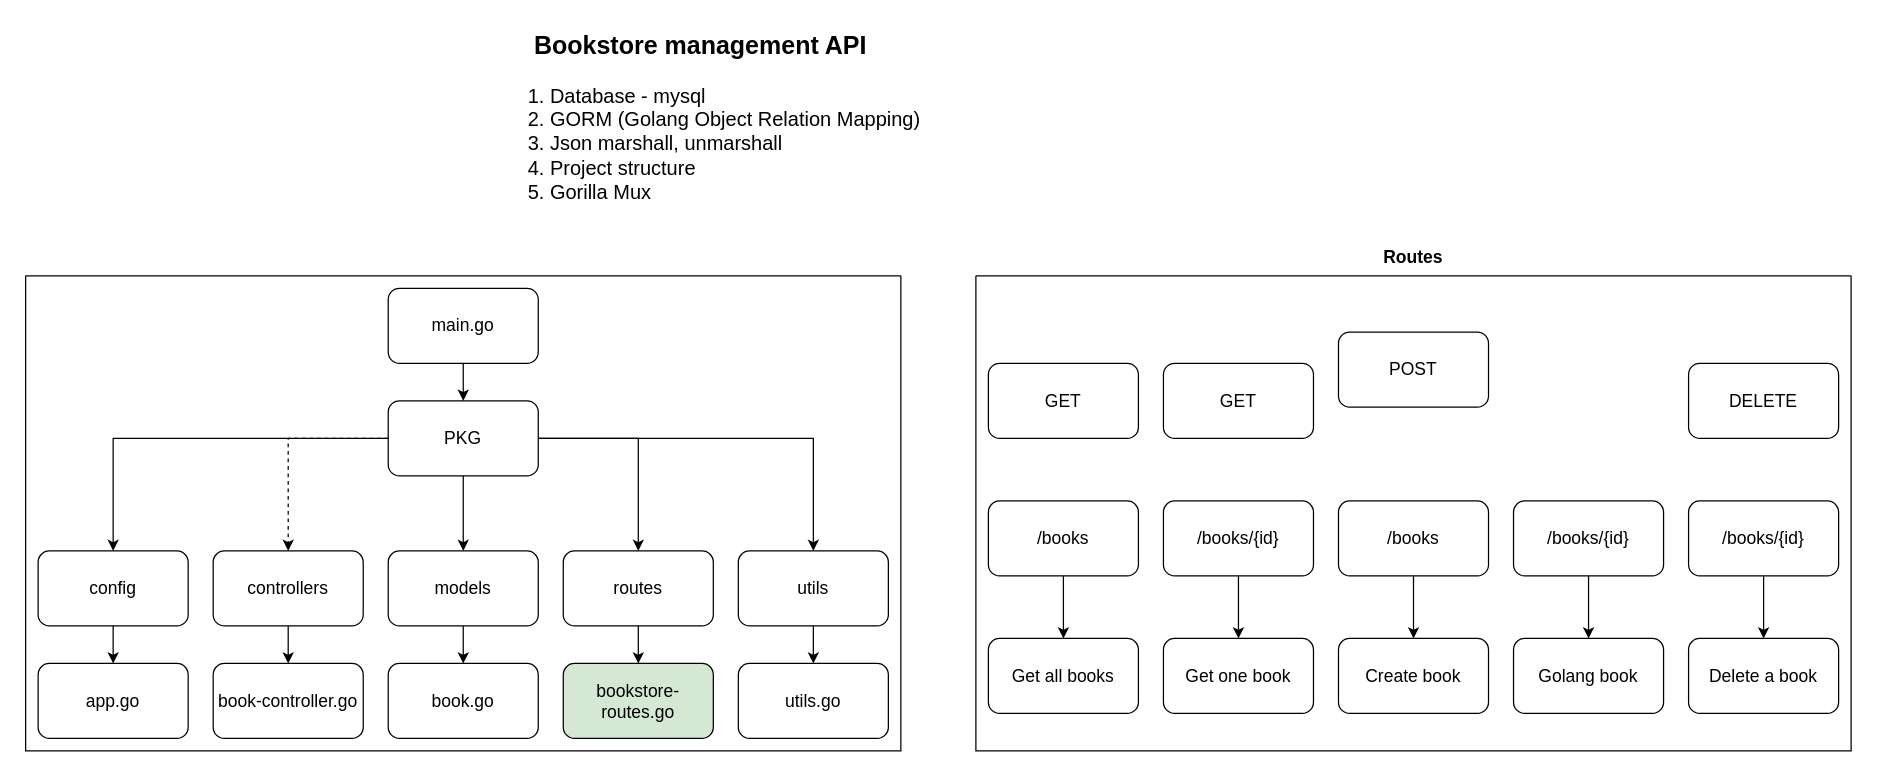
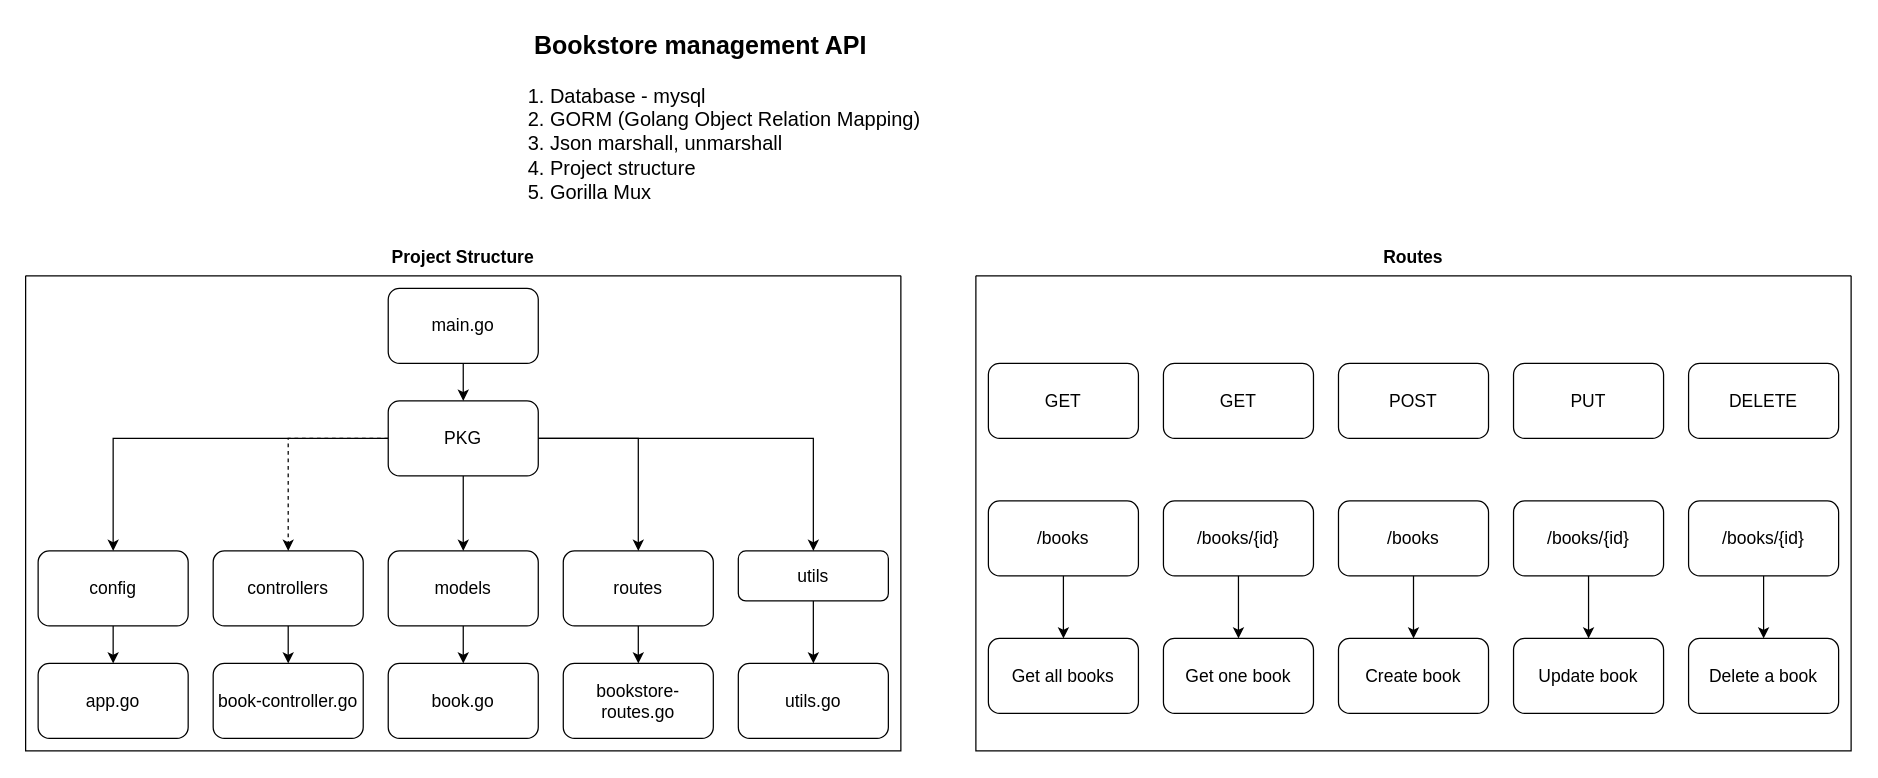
  <mxCell id="0" />
  <mxCell id="1" parent="0" />
  <mxCell id="2" value="&lt;b style=&quot;font-size: 20px;&quot;&gt;Bookstore management API&lt;/b&gt;" style="text;html=1;strokeColor=none;fillColor=none;align=center;verticalAlign=middle;whiteSpace=wrap;rounded=0;fontSize=20;" vertex="1" parent="1"><mxGeometry x="290" y="20" width="540" height="30" as="geometry" /></mxCell>
  <mxCell id="3" value="1. Database - mysql&lt;br&gt;2. GORM (Golang Object Relation Mapping)&lt;br&gt;3. Json marshall, unmarshall&lt;br&gt;4. Project structure&lt;br&gt;5. Gorilla Mux&amp;nbsp;" style="text;html=1;strokeColor=none;fillColor=none;align=left;verticalAlign=top;whiteSpace=wrap;rounded=0;fontSize=16;" vertex="1" parent="1"><mxGeometry x="420" y="60" width="340" height="100" as="geometry" /></mxCell>
  <mxCell id="4" style="edgeStyle=orthogonalEdgeStyle;rounded=0;orthogonalLoop=1;jettySize=auto;html=1;fontSize=14;" edge="1" parent="1" source="5" target="11"><mxGeometry relative="1" as="geometry" /></mxCell>
  <mxCell id="5" value="main.go" style="rounded=1;whiteSpace=wrap;html=1;fontSize=14;" vertex="1" parent="1"><mxGeometry x="310" y="230" width="120" height="60" as="geometry" /></mxCell>
  <mxCell id="6" style="edgeStyle=orthogonalEdgeStyle;rounded=0;orthogonalLoop=1;jettySize=auto;html=1;fontSize=14;" edge="1" parent="1" source="11" target="17"><mxGeometry relative="1" as="geometry" /></mxCell>
  <mxCell id="7" style="edgeStyle=orthogonalEdgeStyle;rounded=0;orthogonalLoop=1;jettySize=auto;html=1;fontSize=14;dashed=1;" edge="1" parent="1" source="11" target="15"><mxGeometry relative="1" as="geometry" /></mxCell>
  <mxCell id="8" style="edgeStyle=orthogonalEdgeStyle;rounded=0;orthogonalLoop=1;jettySize=auto;html=1;fontSize=14;" edge="1" parent="1" source="11" target="13"><mxGeometry relative="1" as="geometry" /></mxCell>
  <mxCell id="9" style="edgeStyle=orthogonalEdgeStyle;rounded=0;orthogonalLoop=1;jettySize=auto;html=1;fontSize=14;" edge="1" parent="1" source="11" target="19"><mxGeometry relative="1" as="geometry" /></mxCell>
  <mxCell id="10" style="edgeStyle=orthogonalEdgeStyle;rounded=0;orthogonalLoop=1;jettySize=auto;html=1;fontSize=14;" edge="1" parent="1" source="11" target="21"><mxGeometry relative="1" as="geometry" /></mxCell>
  <mxCell id="11" value="PKG" style="rounded=1;whiteSpace=wrap;html=1;fontSize=14;" vertex="1" parent="1"><mxGeometry x="310" y="320" width="120" height="60" as="geometry" /></mxCell>
  <mxCell id="12" style="edgeStyle=orthogonalEdgeStyle;rounded=0;orthogonalLoop=1;jettySize=auto;html=1;fontSize=14;" edge="1" parent="1" source="13" target="22"><mxGeometry relative="1" as="geometry" /></mxCell>
  <mxCell id="13" value="config" style="rounded=1;whiteSpace=wrap;html=1;fontSize=14;" vertex="1" parent="1"><mxGeometry x="30" y="440" width="120" height="60" as="geometry" /></mxCell>
  <mxCell id="14" style="edgeStyle=orthogonalEdgeStyle;rounded=0;orthogonalLoop=1;jettySize=auto;html=1;fontSize=14;" edge="1" parent="1" source="15" target="23"><mxGeometry relative="1" as="geometry" /></mxCell>
  <mxCell id="15" value="controllers" style="rounded=1;whiteSpace=wrap;html=1;fontSize=14;" vertex="1" parent="1"><mxGeometry x="170" y="440" width="120" height="60" as="geometry" /></mxCell>
  <mxCell id="16" style="edgeStyle=orthogonalEdgeStyle;rounded=0;orthogonalLoop=1;jettySize=auto;html=1;entryX=0.5;entryY=0;entryDx=0;entryDy=0;fontSize=14;" edge="1" parent="1" source="17" target="24"><mxGeometry relative="1" as="geometry" /></mxCell>
  <mxCell id="17" value="models" style="rounded=1;whiteSpace=wrap;html=1;fontSize=14;" vertex="1" parent="1"><mxGeometry x="310" y="440" width="120" height="60" as="geometry" /></mxCell>
  <mxCell id="18" style="edgeStyle=orthogonalEdgeStyle;rounded=0;orthogonalLoop=1;jettySize=auto;html=1;entryX=0.5;entryY=0;entryDx=0;entryDy=0;fontSize=14;" edge="1" parent="1" source="19" target="25"><mxGeometry relative="1" as="geometry" /></mxCell>
  <mxCell id="19" value="routes" style="rounded=1;whiteSpace=wrap;html=1;fontSize=14;" vertex="1" parent="1"><mxGeometry x="450" y="440" width="120" height="60" as="geometry" /></mxCell>
  <mxCell id="20" style="edgeStyle=orthogonalEdgeStyle;rounded=0;orthogonalLoop=1;jettySize=auto;html=1;fontSize=14;" edge="1" parent="1" source="21" target="26"><mxGeometry relative="1" as="geometry" /></mxCell>
- <mxCell id="21" value="utils" style="rounded=1;whiteSpace=wrap;html=1;fontSize=14;" vertex="1" parent="1"><mxGeometry x="590" y="440" width="120" height="60" as="geometry" /></mxCell>
+ <mxCell id="21" value="utils" style="rounded=1;whiteSpace=wrap;html=1;fontSize=14;" vertex="1" parent="1"><mxGeometry x="590" y="440" width="120" height="40" as="geometry" /></mxCell>
  <mxCell id="22" value="app.go" style="rounded=1;whiteSpace=wrap;html=1;fontSize=14;" vertex="1" parent="1"><mxGeometry x="30" y="530" width="120" height="60" as="geometry" /></mxCell>
  <mxCell id="23" value="book-controller.go" style="rounded=1;whiteSpace=wrap;html=1;fontSize=14;" vertex="1" parent="1"><mxGeometry x="170" y="530" width="120" height="60" as="geometry" /></mxCell>
  <mxCell id="24" value="book.go" style="rounded=1;whiteSpace=wrap;html=1;fontSize=14;" vertex="1" parent="1"><mxGeometry x="310" y="530" width="120" height="60" as="geometry" /></mxCell>
- <mxCell id="25" value="bookstore-routes.go" style="rounded=1;whiteSpace=wrap;html=1;fontSize=14;fillColor=#d5e8d4;" vertex="1" parent="1"><mxGeometry x="450" y="530" width="120" height="60" as="geometry" /></mxCell>
+ <mxCell id="25" value="bookstore-routes.go" style="rounded=1;whiteSpace=wrap;html=1;fontSize=14;" vertex="1" parent="1"><mxGeometry x="450" y="530" width="120" height="60" as="geometry" /></mxCell>
  <mxCell id="26" value="utils.go" style="rounded=1;whiteSpace=wrap;html=1;fontSize=14;" vertex="1" parent="1"><mxGeometry x="590" y="530" width="120" height="60" as="geometry" /></mxCell>
+ <mxCell id="27" value="&lt;b&gt;Project Structure&lt;/b&gt;" style="text;html=1;strokeColor=none;fillColor=none;align=center;verticalAlign=middle;whiteSpace=wrap;rounded=0;fontSize=14;" vertex="1" parent="1"><mxGeometry x="265" y="190" width="210" height="30" as="geometry" /></mxCell>
  <mxCell id="28" value="" style="swimlane;startSize=0;fontSize=14;" vertex="1" parent="1"><mxGeometry x="20" y="220" width="700" height="380" as="geometry" /></mxCell>
  <mxCell id="29" value="&lt;b&gt;Routes&lt;/b&gt;" style="text;html=1;strokeColor=none;fillColor=none;align=center;verticalAlign=middle;whiteSpace=wrap;rounded=0;fontSize=14;" vertex="1" parent="1"><mxGeometry x="1025" y="190" width="210" height="30" as="geometry" /></mxCell>
  <mxCell id="30" value="" style="swimlane;startSize=0;fontSize=14;" vertex="1" parent="1"><mxGeometry x="780" y="220" width="700" height="380" as="geometry" /></mxCell>
  <mxCell id="31" value="/books" style="rounded=1;whiteSpace=wrap;html=1;fontSize=14;" vertex="1" parent="30"><mxGeometry x="10" y="180" width="120" height="60" as="geometry" /></mxCell>
  <mxCell id="32" value="/books/{id}" style="rounded=1;whiteSpace=wrap;html=1;fontSize=14;" vertex="1" parent="30"><mxGeometry x="150" y="180" width="120" height="60" as="geometry" /></mxCell>
  <mxCell id="33" value="/books" style="rounded=1;whiteSpace=wrap;html=1;fontSize=14;" vertex="1" parent="30"><mxGeometry x="290" y="180" width="120" height="60" as="geometry" /></mxCell>
  <mxCell id="34" value="/books/{id}" style="rounded=1;whiteSpace=wrap;html=1;fontSize=14;" vertex="1" parent="30"><mxGeometry x="430" y="180" width="120" height="60" as="geometry" /></mxCell>
  <mxCell id="35" value="/books/{id}" style="rounded=1;whiteSpace=wrap;html=1;fontSize=14;" vertex="1" parent="30"><mxGeometry x="570" y="180" width="120" height="60" as="geometry" /></mxCell>
  <mxCell id="36" value="Get all books" style="rounded=1;whiteSpace=wrap;html=1;fontSize=14;" vertex="1" parent="30"><mxGeometry x="10" y="290" width="120" height="60" as="geometry" /></mxCell>
  <mxCell id="37" style="edgeStyle=orthogonalEdgeStyle;rounded=0;orthogonalLoop=1;jettySize=auto;html=1;fontSize=14;" edge="1" parent="30" source="31" target="36"><mxGeometry relative="1" as="geometry" /></mxCell>
  <mxCell id="38" value="Get one book" style="rounded=1;whiteSpace=wrap;html=1;fontSize=14;" vertex="1" parent="30"><mxGeometry x="150" y="290" width="120" height="60" as="geometry" /></mxCell>
  <mxCell id="39" style="edgeStyle=orthogonalEdgeStyle;rounded=0;orthogonalLoop=1;jettySize=auto;html=1;fontSize=14;" edge="1" parent="30" source="32" target="38"><mxGeometry relative="1" as="geometry" /></mxCell>
  <mxCell id="40" value="Create book" style="rounded=1;whiteSpace=wrap;html=1;fontSize=14;" vertex="1" parent="30"><mxGeometry x="290" y="290" width="120" height="60" as="geometry" /></mxCell>
  <mxCell id="41" style="edgeStyle=orthogonalEdgeStyle;rounded=0;orthogonalLoop=1;jettySize=auto;html=1;entryX=0.5;entryY=0;entryDx=0;entryDy=0;fontSize=14;" edge="1" parent="30" source="33" target="40"><mxGeometry relative="1" as="geometry" /></mxCell>
- <mxCell id="42" value="Golang book" style="rounded=1;whiteSpace=wrap;html=1;fontSize=14;" vertex="1" parent="30"><mxGeometry x="430" y="290" width="120" height="60" as="geometry" /></mxCell>
+ <mxCell id="42" value="Update book" style="rounded=1;whiteSpace=wrap;html=1;fontSize=14;" vertex="1" parent="30"><mxGeometry x="430" y="290" width="120" height="60" as="geometry" /></mxCell>
  <mxCell id="43" style="edgeStyle=orthogonalEdgeStyle;rounded=0;orthogonalLoop=1;jettySize=auto;html=1;entryX=0.5;entryY=0;entryDx=0;entryDy=0;fontSize=14;" edge="1" parent="30" source="34" target="42"><mxGeometry relative="1" as="geometry" /></mxCell>
  <mxCell id="44" value="Delete a book" style="rounded=1;whiteSpace=wrap;html=1;fontSize=14;" vertex="1" parent="30"><mxGeometry x="570" y="290" width="120" height="60" as="geometry" /></mxCell>
  <mxCell id="45" style="edgeStyle=orthogonalEdgeStyle;rounded=0;orthogonalLoop=1;jettySize=auto;html=1;fontSize=14;" edge="1" parent="30" source="35" target="44"><mxGeometry relative="1" as="geometry" /></mxCell>
  <mxCell id="46" value="GET" style="rounded=1;whiteSpace=wrap;html=1;fontSize=14;" vertex="1" parent="30"><mxGeometry x="10" y="70" width="120" height="60" as="geometry" /></mxCell>
  <mxCell id="47" value="GET" style="rounded=1;whiteSpace=wrap;html=1;fontSize=14;" vertex="1" parent="30"><mxGeometry x="150" y="70" width="120" height="60" as="geometry" /></mxCell>
- <mxCell id="48" value="POST" style="rounded=1;whiteSpace=wrap;html=1;fontSize=14;" vertex="1" parent="30"><mxGeometry x="290" y="45" width="120" height="60" as="geometry" /></mxCell>
+ <mxCell id="48" value="POST" style="rounded=1;whiteSpace=wrap;html=1;fontSize=14;" vertex="1" parent="30"><mxGeometry x="290" y="70" width="120" height="60" as="geometry" /></mxCell>
+ <mxCell id="49" value="PUT" style="rounded=1;whiteSpace=wrap;html=1;fontSize=14;" vertex="1" parent="30"><mxGeometry x="430" y="70" width="120" height="60" as="geometry" /></mxCell>
  <mxCell id="50" value="DELETE" style="rounded=1;whiteSpace=wrap;html=1;fontSize=14;" vertex="1" parent="30"><mxGeometry x="570" y="70" width="120" height="60" as="geometry" /></mxCell>
